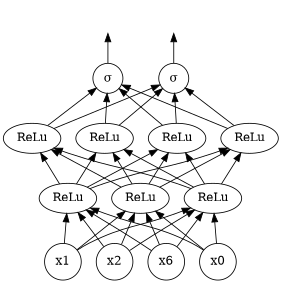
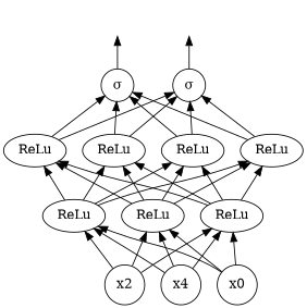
  digraph {
    rankdir=BT
    node [shape=oval]
    n1 [label=ReLu]
    n2 [label=ReLu]
    n3 [label=ReLu]
    n4 [label=ReLu]
    n5 [label=ReLu]
    n6 [label="σ" shape=circle]
    n7 [label="σ" shape=circle]
    n8 [label=ReLu]
    n9 [label=ReLu]
    n10 [label=" " shape=none]
    n11 [label=" " shape=none]
-   n12 [label=x6 shape=circle]
+   n12 [label=x4 shape=circle]
    n13 [label=x0 shape=circle]
-   n14 [label=x1 shape=circle]
    n15 [label=x2 shape=circle]
    n1 -> n2
    n1 -> n3
    n1 -> n4
    n1 -> n5
    n2 -> n6
    n2 -> n7
    n3 -> n6
    n3 -> n7
    n4 -> n6
    n4 -> n7
    n5 -> n6
    n5 -> n7
    n6 -> n10
    n7 -> n11
    n8 -> n2
    n8 -> n3
    n8 -> n4
    n8 -> n5
    n9 -> n2
    n9 -> n3
    n9 -> n4
    n9 -> n5
    n12 -> n1
    n12 -> n8
    n12 -> n9
    n13 -> n1
    n13 -> n8
    n13 -> n9
-   n14 -> n1
-   n14 -> n8
-   n14 -> n9
    n15 -> n1
    n15 -> n8
    n15 -> n9
  }
